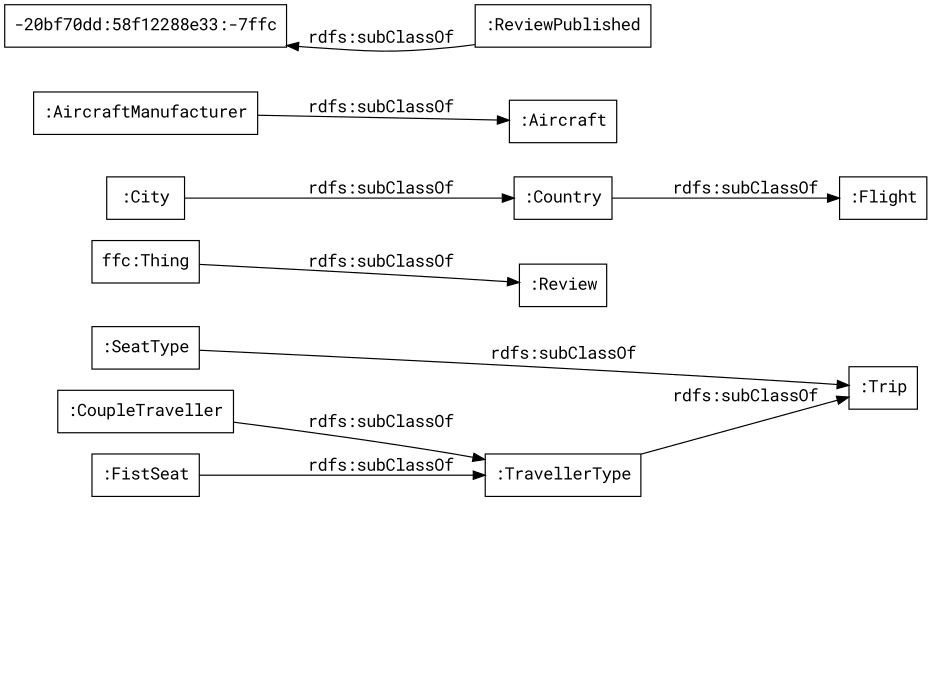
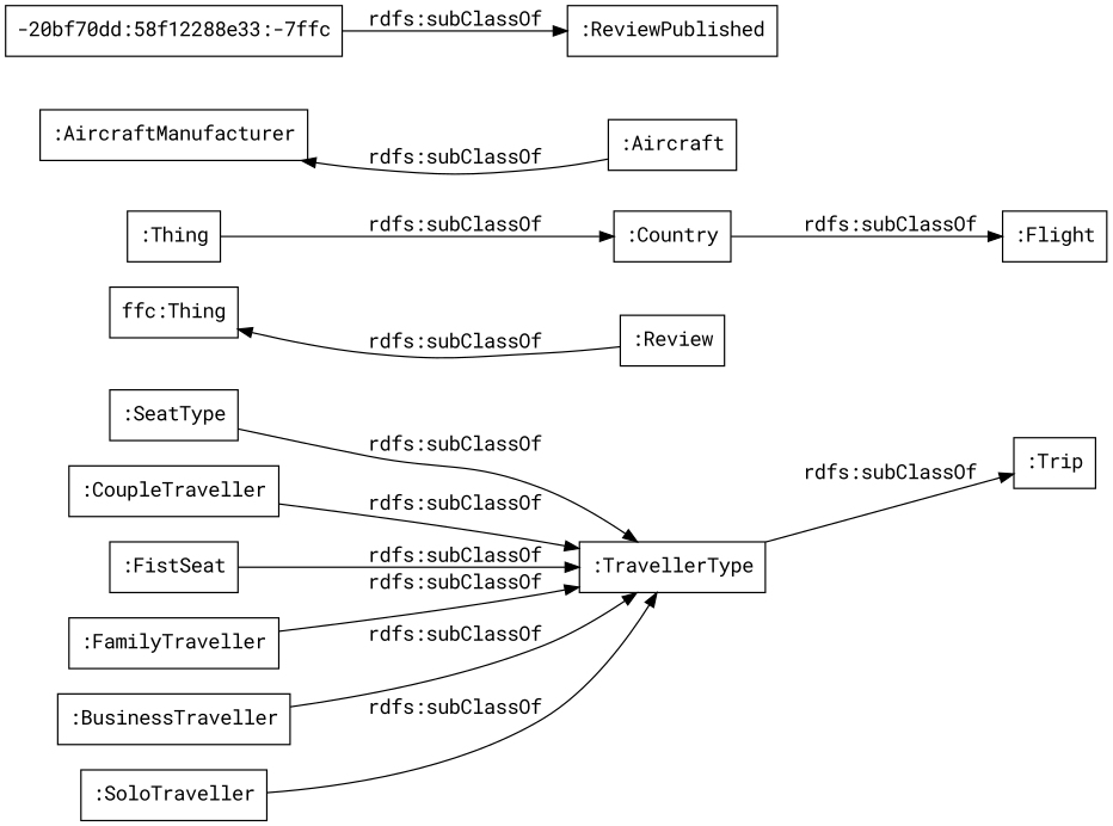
  digraph {
    fontname="Roboto Mono"
    rankdir=LR
    node [color=black fontname="Roboto Mono" shape=rectangle]
    edge [fontname="Roboto Mono"]
    ":TravellerType"
    ":Trip"
    n3 [label="ffc:Thing"]
    ":Review"
-   ":City"
+   ":City" [label=":Thing"]
    ":Country"
    ":Flight"
    ":CoupleTraveller"
    ":FistSeat"
    ":SeatType"
    ":AircraftManufacturer"
    ":Aircraft"
    n13 [label="-20bf70dd:58f12288e33:-7ffc"]
    ":ReviewPublished"
+   ":FamilyTraveller"
+   ":BusinessTraveller"
+   ":SoloTraveller"
    ":TravellerType" -> ":Trip" [label="rdfs:subClassOf"]
-   n3 -> ":Review" [label="rdfs:subClassOf"]
+   ":Review" -> n3 [label="rdfs:subClassOf"]
    ":City" -> ":Country" [label="rdfs:subClassOf"]
    ":Country" -> ":Flight" [label="rdfs:subClassOf"]
    ":CoupleTraveller" -> ":TravellerType" [label="rdfs:subClassOf"]
    ":FistSeat" -> ":TravellerType" [label="rdfs:subClassOf"]
-   ":SeatType" -> ":Trip" [label="rdfs:subClassOf"]
-   ":AircraftManufacturer" -> ":Aircraft" [label="rdfs:subClassOf"]
-   ":ReviewPublished" -> n13 [label="rdfs:subClassOf"]
+   ":SeatType" -> ":TravellerType" [label="rdfs:subClassOf"]
+   ":Aircraft" -> ":AircraftManufacturer" [label="rdfs:subClassOf"]
+   n13 -> ":ReviewPublished" [label="rdfs:subClassOf"]
+   ":FamilyTraveller" -> ":TravellerType" [label="rdfs:subClassOf"]
+   ":BusinessTraveller" -> ":TravellerType" [label="rdfs:subClassOf"]
+   ":SoloTraveller" -> ":TravellerType" [label="rdfs:subClassOf"]
  }
